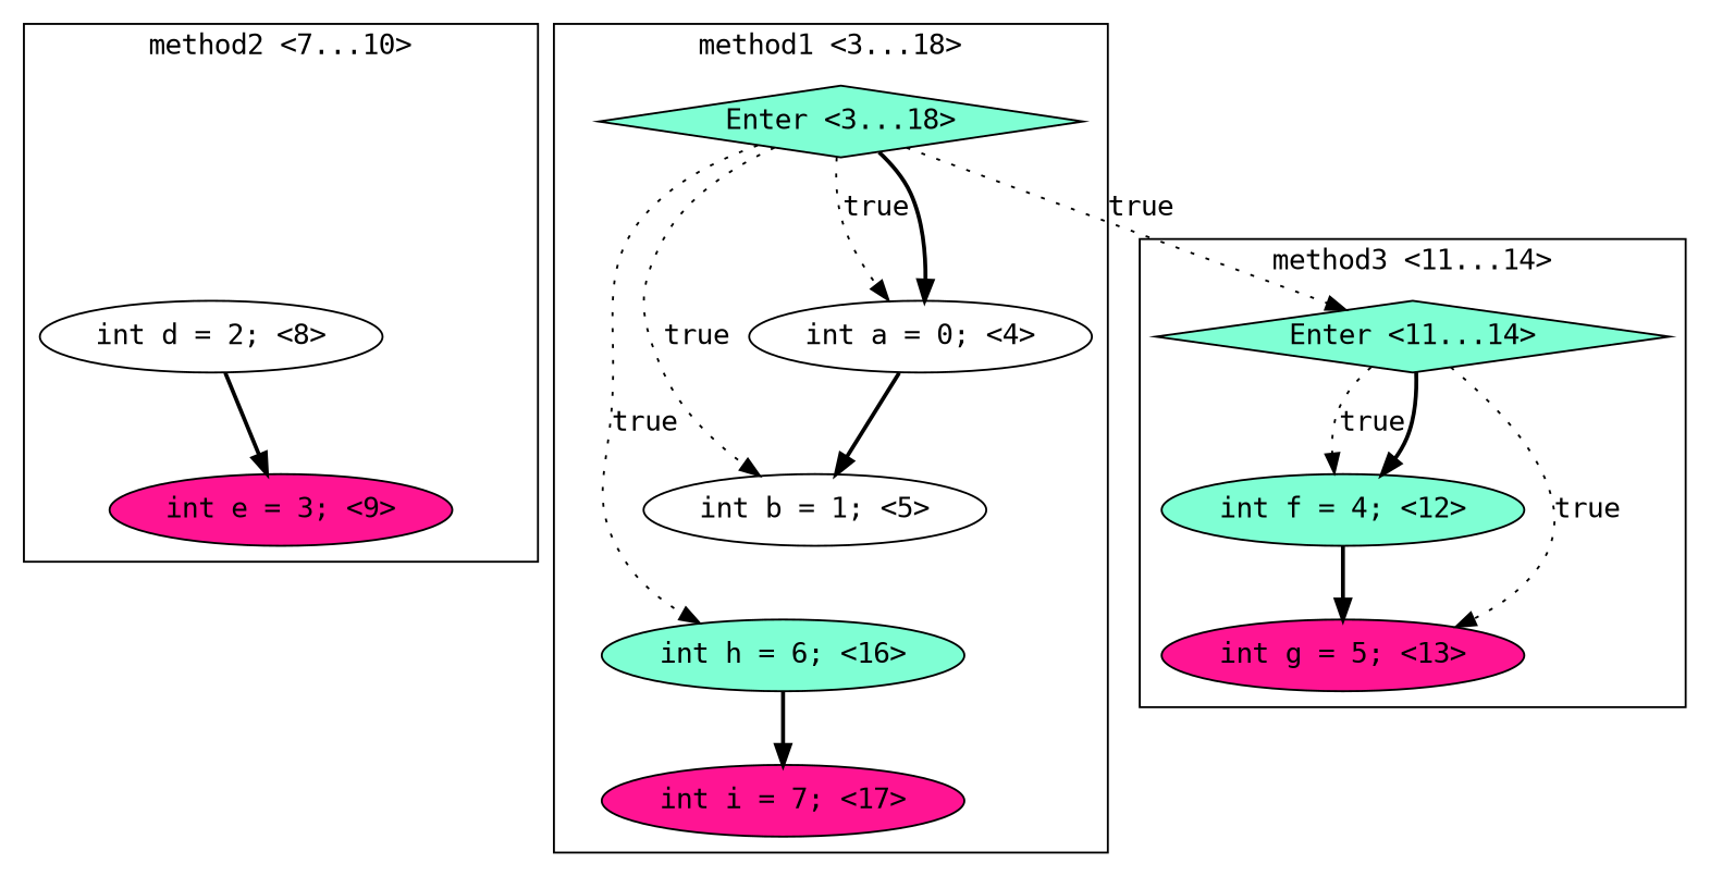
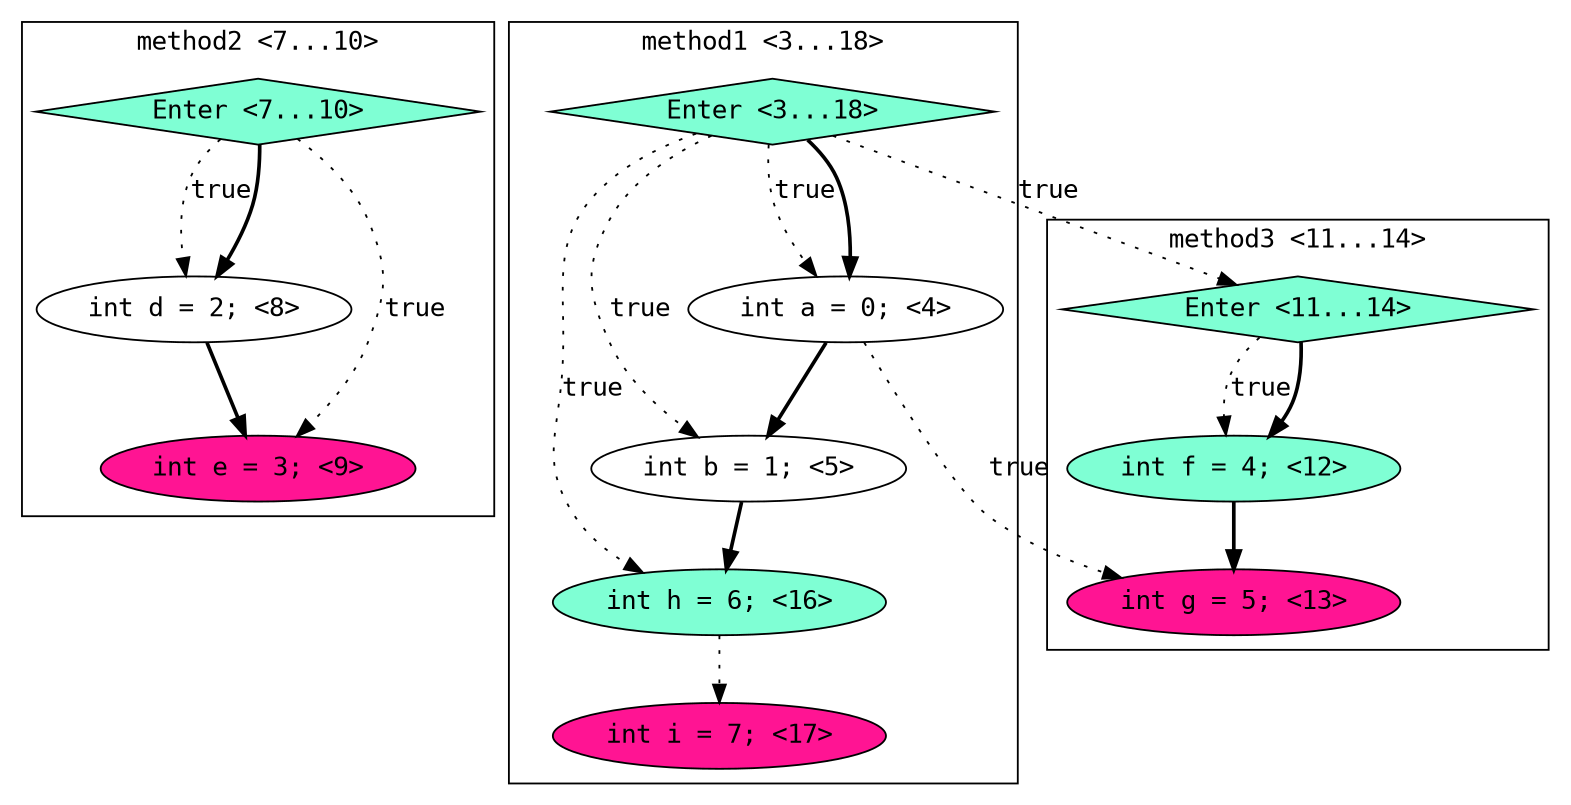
  digraph {
    fontname="DejaVu Sans Mono"
    node [fillcolor=aquamarine fontname="DejaVu Sans Mono" shape=ellipse style=filled]
    edge [fontname="DejaVu Sans Mono" style=dotted]
+   n1 [label="Enter <7...10>" shape=diamond]
    n2 [fillcolor=white label="int d = 2; <8>"]
    n3 [fillcolor=deeppink label="int e = 3; <9>"]
    n4 [label="Enter <11...14>" shape=diamond]
    n5 [label="int f = 4; <12>"]
    n6 [fillcolor=deeppink label="int g = 5; <13>"]
    n7 [label="int h = 6; <16>"]
    n8 [fillcolor=deeppink label="int i = 7; <17>"]
    n9 [label="Enter <3...18>" shape=diamond]
    n10 [fillcolor=white label="int a = 0; <4>"]
    n11 [fillcolor=white label="int b = 1; <5>"]
    subgraph cluster_1 {
      label="method2 <7...10>"
+     n1
      n2
      n3
    }
    subgraph cluster_2 {
      label="method3 <11...14>"
      n4
      n5
      n6
    }
    subgraph cluster_3 {
      label="method1 <3...18>"
      n7
      n8
      n9
      n10
      n11
    }
+   n1 -> n2 [label=true]
+   n1 -> n2 [style=bold]
+   n1 -> n3 [label=true]
    n2 -> n3 [style=bold]
    n4 -> n5 [label=true]
    n4 -> n5 [style=bold]
-   n4 -> n6 [label=true]
+   n10 -> n6 [label=true]
    n5 -> n6 [style=bold]
-   n7 -> n8 [style=bold]
+   n7 -> n8
    n9 -> n4 [label=true]
    n9 -> n7 [label=true]
    n9 -> n10 [label=true]
    n9 -> n10 [style=bold]
    n9 -> n11 [label=true]
    n10 -> n11 [style=bold]
+   n11 -> n7 [style=bold]
  }
